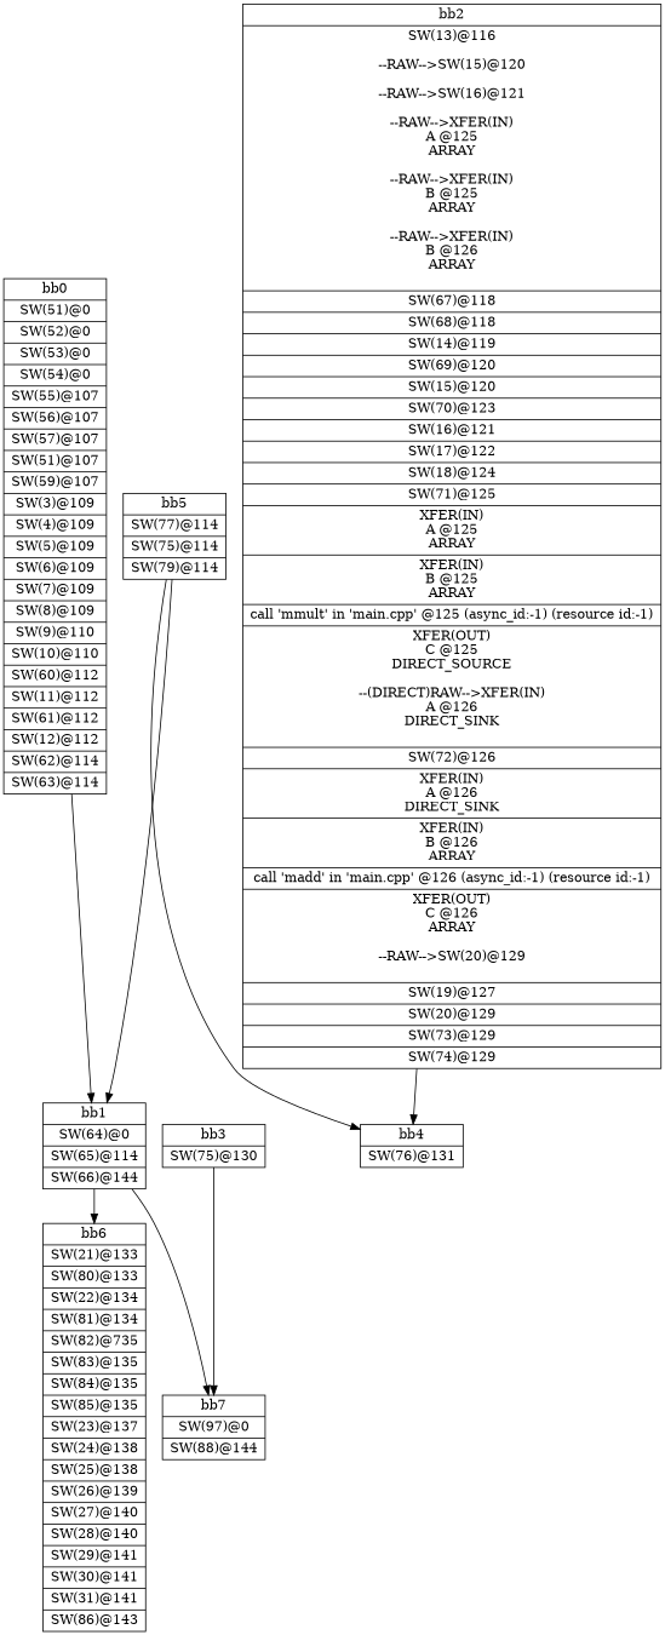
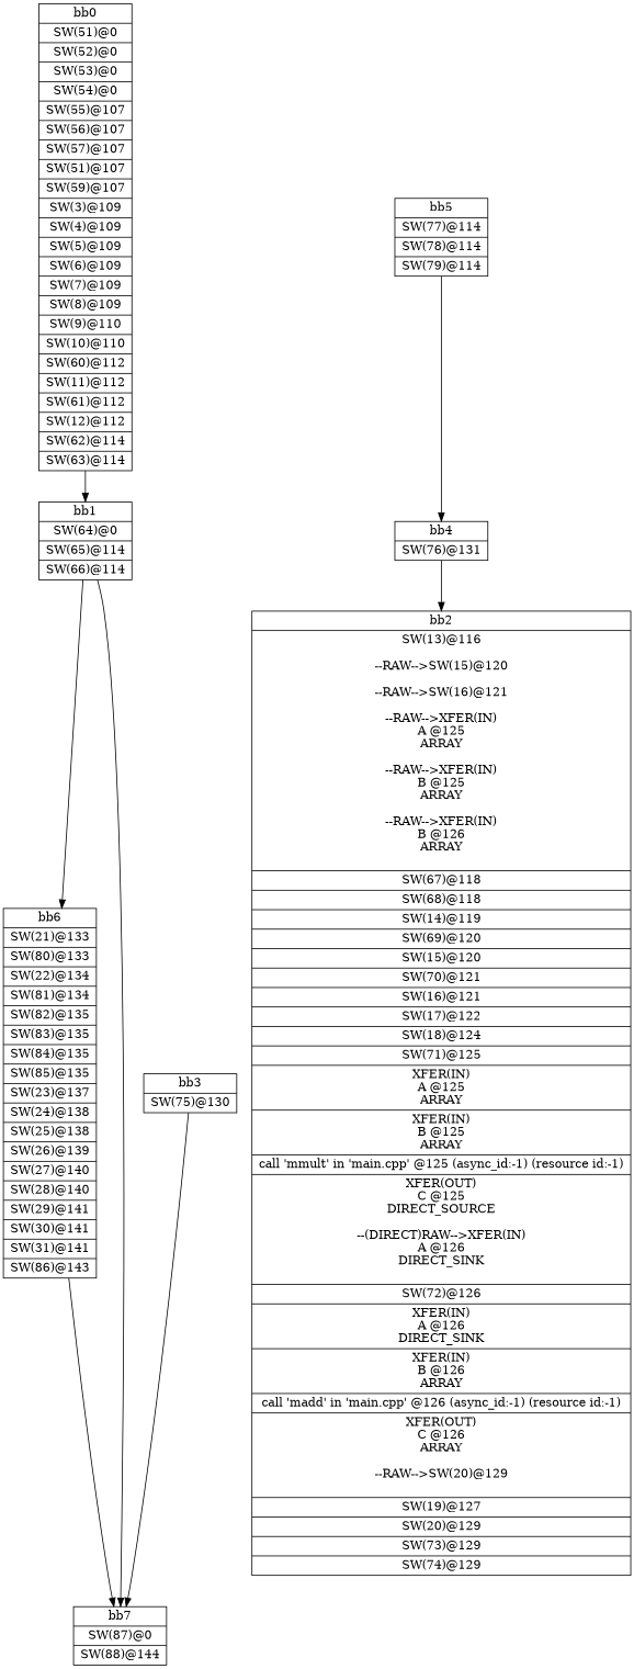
  digraph {
    node [shape=record]
    n1 [label="{bb0|<x000002862E2FDC80>SW(51)@0\n|<x000002862E2FD8C0>SW(52)@0\n|<x000002862E2FDD20>SW(53)@0\n|<x000002862E2FE220>SW(54)@0\n|<x000002862E2FD780>SW(55)@107\n|<x000002862E2FDDC0>SW(56)@107\n|<x000002862E2FEEA0>SW(57)@107\n|<x000002862E2FE9A0>SW(51)@107\n|<x000002862E2FDFA0>SW(59)@107\n|<x000002862D6D0700>SW(3)@109\n|<x000002862D6D14C0>SW(4)@109\n|<x000002862D6D07A0>SW(5)@109\n|<x000002862D6D1740>SW(6)@109\n|<x000002862D6D1E20>SW(7)@109\n|<x000002862D6D17E0>SW(8)@109\n|<x000002862D6D0A20>SW(9)@110\n|<x000002862D6D0020>SW(10)@110\n|<x000002862E2FE040>SW(60)@112\n|<x000002862D6D0CA0>SW(11)@112\n|<x000002862E2FEAE0>SW(61)@112\n|<x000002862D6D0E80>SW(12)@112\n|<x000002862E2FE0E0>SW(62)@114\n|<x000002862E2FE180>SW(63)@114\n}"]
-   n2 [label="{bb1|<x000002862E2FD140>SW(64)@0\n|<x000002862E2FE2C0>SW(65)@114\n|<x000002862E2FE360>SW(66)@144\n}"]
-   n3 [label="{bb6|<x000002862D6D1BA0>SW(21)@133\n|<x000002862E3078D0>SW(80)@133\n|<x000002862E2FEB80>SW(22)@134\n|<x000002862E307D30>SW(81)@134\n|<x000002862E307650>SW(82)@735\n|<x000002862E3076F0>SW(83)@135\n|<x000002862E306430>SW(84)@135\n|<x000002862E306930>SW(85)@135\n|<x000002862E2FD1E0>SW(23)@137\n|<x000002862E2FD0A0>SW(24)@138\n|<x000002862E2FE900>SW(25)@138\n|<x000002862E2FDF00>SW(26)@139\n|<x000002862E2FD640>SW(27)@140\n|<x000002862E2FDB40>SW(28)@140\n|<x000002862E2FE720>SW(29)@141\n|<x000002862E2FE5E0>SW(30)@141\n|<x000002862E2FE7C0>SW(31)@141\n|<x000002862E3066B0>SW(86)@143\n}"]
-   n4 [label="{bb7|<x000002862E307DD0>SW(97)@0\n|<x000002862E306390>SW(88)@144\n}"]
-   n5 [label="{bb2|<x000002862D6D0F20>SW(13)@116\n\n--RAW--\>SW(15)@120\n\n--RAW--\>SW(16)@121\n\n--RAW--\>XFER(IN)\nA @125\nARRAY\n\n--RAW--\>XFER(IN)\nB @125\nARRAY\n\n--RAW--\>XFER(IN)\nB @126\nARRAY\n\n|<x000002862E2FE4A0>SW(67)@118\n|<x000002862E3070B0>SW(68)@118\n|<x000002862D6D11A0>SW(14)@119\n|<x000002862E306CF0>SW(69)@120\n|<x000002862D6D1880>SW(15)@120\n|<x000002862E3062F0>SW(70)@123\n|<x000002862D6D1240>SW(16)@121\n|<x000002862D6D1380>SW(17)@122\n|<x000002862D6D1920>SW(18)@124\n|<x000002862E306570>SW(71)@125\n|<x000002862E307AB0>XFER(IN)\nA @125\nARRAY\n|<x000002862E3069D0>XFER(IN)\nB @125\nARRAY\n|<x000002862D6F2750>call 'mmult' in 'main.cpp' @125 (async_id:-1) (resource id:-1)\n|<x000002862E307C90>XFER(OUT)\nC @125\nDIRECT_SOURCE\n\n--(DIRECT)RAW--\>XFER(IN)\nA @126\nDIRECT_SINK\n\n|<x000002862E306610>SW(72)@126\n|<x000002862E307790>XFER(IN)\nA @126\nDIRECT_SINK\n|<x000002862E3064D0>XFER(IN)\nB @126\nARRAY\n|<x000002862D6F2F30>call 'madd' in 'main.cpp' @126 (async_id:-1) (resource id:-1)\n|<x000002862E306A70>XFER(OUT)\nC @126\nARRAY\n\n--RAW--\>SW(20)@129\n\n|<x000002862D6D1A60>SW(19)@127\n|<x000002862D66E0F0>SW(20)@129\n|<x000002862E307BF0>SW(73)@129\n|<x000002862E307510>SW(74)@129\n}"]
+   n2 [label="{bb1|<x000002862E2FD140>SW(64)@0\n|<x000002862E2FE2C0>SW(65)@114\n|<x000002862E2FE360>SW(66)@114\n}"]
+   n3 [label="{bb6|<x000002862D6D1BA0>SW(21)@133\n|<x000002862E3078D0>SW(80)@133\n|<x000002862E2FEB80>SW(22)@134\n|<x000002862E307D30>SW(81)@134\n|<x000002862E307650>SW(82)@135\n|<x000002862E3076F0>SW(83)@135\n|<x000002862E306430>SW(84)@135\n|<x000002862E306930>SW(85)@135\n|<x000002862E2FD1E0>SW(23)@137\n|<x000002862E2FD0A0>SW(24)@138\n|<x000002862E2FE900>SW(25)@138\n|<x000002862E2FDF00>SW(26)@139\n|<x000002862E2FD640>SW(27)@140\n|<x000002862E2FDB40>SW(28)@140\n|<x000002862E2FE720>SW(29)@141\n|<x000002862E2FE5E0>SW(30)@141\n|<x000002862E2FE7C0>SW(31)@141\n|<x000002862E3066B0>SW(86)@143\n}"]
+   n4 [label="{bb7|<x000002862E307DD0>SW(87)@0\n|<x000002862E306390>SW(88)@144\n}"]
+   n5 [label="{bb2|<x000002862D6D0F20>SW(13)@116\n\n--RAW--\>SW(15)@120\n\n--RAW--\>SW(16)@121\n\n--RAW--\>XFER(IN)\nA @125\nARRAY\n\n--RAW--\>XFER(IN)\nB @125\nARRAY\n\n--RAW--\>XFER(IN)\nB @126\nARRAY\n\n|<x000002862E2FE4A0>SW(67)@118\n|<x000002862E3070B0>SW(68)@118\n|<x000002862D6D11A0>SW(14)@119\n|<x000002862E306CF0>SW(69)@120\n|<x000002862D6D1880>SW(15)@120\n|<x000002862E3062F0>SW(70)@121\n|<x000002862D6D1240>SW(16)@121\n|<x000002862D6D1380>SW(17)@122\n|<x000002862D6D1920>SW(18)@124\n|<x000002862E306570>SW(71)@125\n|<x000002862E307AB0>XFER(IN)\nA @125\nARRAY\n|<x000002862E3069D0>XFER(IN)\nB @125\nARRAY\n|<x000002862D6F2750>call 'mmult' in 'main.cpp' @125 (async_id:-1) (resource id:-1)\n|<x000002862E307C90>XFER(OUT)\nC @125\nDIRECT_SOURCE\n\n--(DIRECT)RAW--\>XFER(IN)\nA @126\nDIRECT_SINK\n\n|<x000002862E306610>SW(72)@126\n|<x000002862E307790>XFER(IN)\nA @126\nDIRECT_SINK\n|<x000002862E3064D0>XFER(IN)\nB @126\nARRAY\n|<x000002862D6F2F30>call 'madd' in 'main.cpp' @126 (async_id:-1) (resource id:-1)\n|<x000002862E306A70>XFER(OUT)\nC @126\nARRAY\n\n--RAW--\>SW(20)@129\n\n|<x000002862D6D1A60>SW(19)@127\n|<x000002862D66E0F0>SW(20)@129\n|<x000002862E307BF0>SW(73)@129\n|<x000002862E307510>SW(74)@129\n}"]
    n6 [label="{bb4|<x000002862E307830>SW(76)@131\n}"]
    n7 [label="{bb3|<x000002862E307F10>SW(75)@130\n}"]
-   n8 [label="{bb5|<x000002862E307B50>SW(77)@114\n|<x000002862E306890>SW(75)@114\n|<x000002862E307330>SW(79)@114\n}"]
+   n8 [label="{bb5|<x000002862E307B50>SW(77)@114\n|<x000002862E306890>SW(78)@114\n|<x000002862E307330>SW(79)@114\n}"]
    n1 -> n2
    n2 -> n3
    n2 -> n4
-   n5 -> n6
+   n3 -> n4
+   n6 -> n5
    n7 -> n4
-   n8 -> n2
    n8 -> n6
  }
